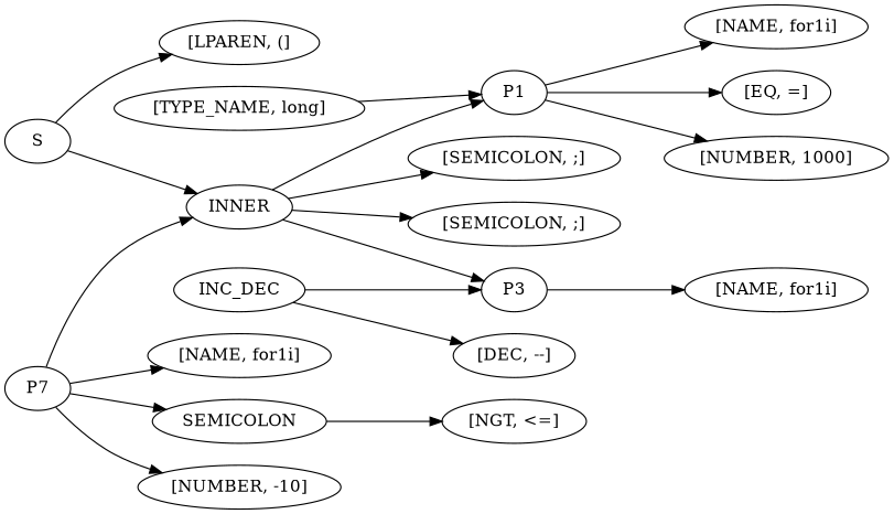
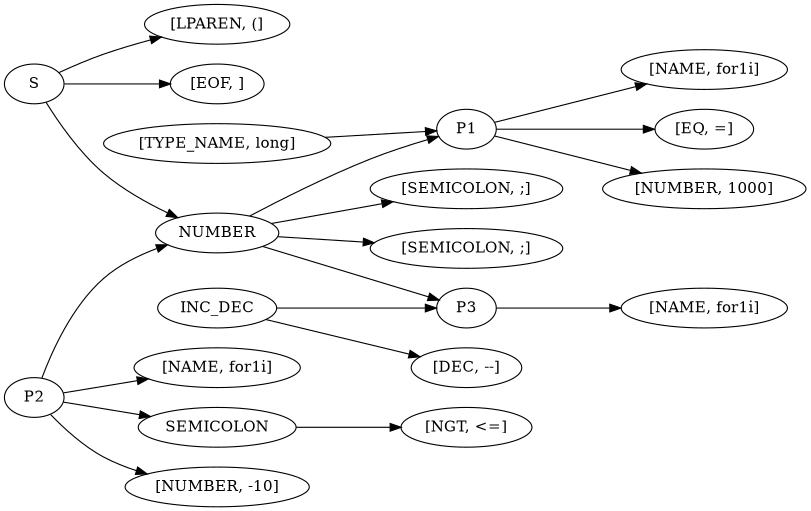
  digraph {
    rankdir=LR
    n1 [label=S]
    n2 [label="[LPAREN, (]"]
-   n3 [label=INNER]
+   n3 [label=NUMBER]
+   n4 [label="[EOF, ]"]
    n5 [label=P1]
    n6 [label="[SEMICOLON, ;]"]
    n7 [label="[SEMICOLON, ;]"]
    n8 [label=P3]
    n9 [label="[NAME, for1i]"]
    n10 [label="[EQ, =]"]
    n11 [label="[NUMBER, 1000]"]
-   n12 [label=P7]
+   n12 [label=P2]
    n13 [label="[NAME, for1i]"]
    n14 [label=SEMICOLON]
    n15 [label="[NUMBER, -10]"]
    n16 [label="[NAME, for1i]"]
    n17 [label="[TYPE_NAME, long]"]
    n18 [label="[NGT, <=]"]
    n19 [label=INC_DEC]
    n20 [label="[DEC, --]"]
    n1 -> n2
    n1 -> n3
+   n1 -> n4
    n3 -> n5
    n3 -> n6
    n3 -> n7
    n3 -> n8
    n5 -> n9
    n5 -> n10
    n5 -> n11
    n8 -> n16
    n12 -> n3
    n12 -> n13
    n12 -> n14
    n12 -> n15
    n14 -> n18
    n17 -> n5
    n19 -> n8
    n19 -> n20
  }
